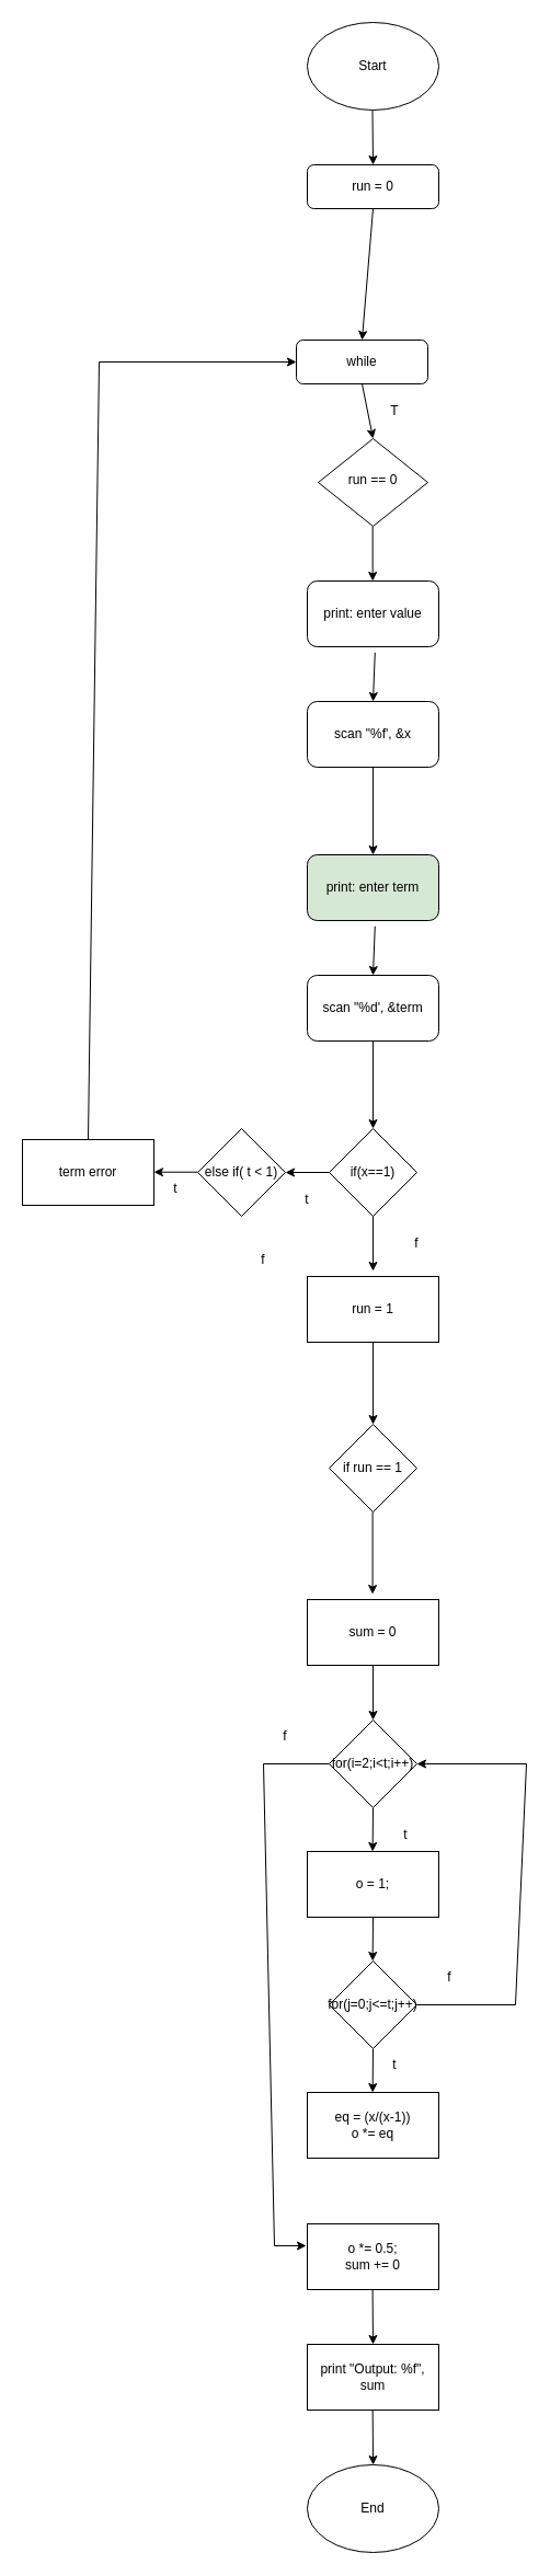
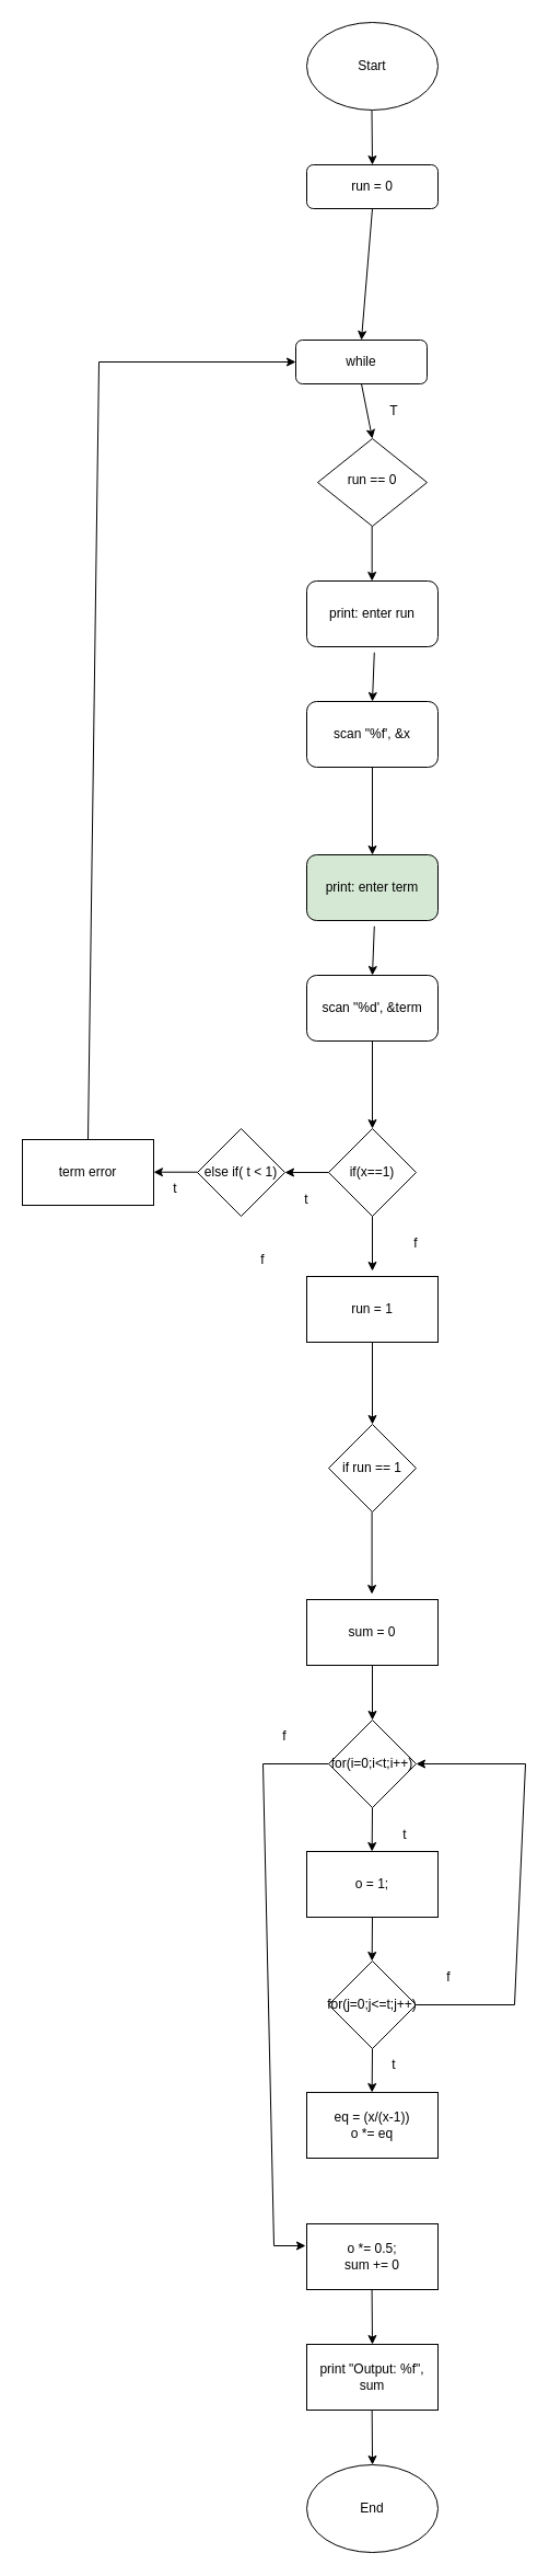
  <mxCell id="0" />
  <mxCell id="1" parent="0" />
  <mxCell id="2" value="while" style="rounded=1;whiteSpace=wrap;html=1;fontSize=12;glass=0;strokeWidth=1;shadow=0;" vertex="1" parent="1"><mxGeometry x="270" y="310" width="120" height="40" as="geometry" /></mxCell>
  <mxCell id="3" value="run == 0" style="rhombus;whiteSpace=wrap;html=1;shadow=0;fontFamily=Helvetica;fontSize=12;align=center;strokeWidth=1;spacing=6;spacingTop=-4;" vertex="1" parent="1"><mxGeometry x="290" y="400" width="100" height="80" as="geometry" /></mxCell>
  <mxCell id="4" value="scan &quot;%f', &amp;amp;x" style="rounded=1;whiteSpace=wrap;html=1;" vertex="1" parent="1"><mxGeometry x="280" y="640" width="120" height="60" as="geometry" /></mxCell>
  <mxCell id="5" value="if(x==1)" style="rhombus;whiteSpace=wrap;html=1;" vertex="1" parent="1"><mxGeometry x="300" y="1030" width="80" height="80" as="geometry" /></mxCell>
  <mxCell id="6" value="" style="endArrow=classic;html=1;rounded=0;exitX=0.5;exitY=1;exitDx=0;exitDy=0;" edge="1" parent="1" source="4"><mxGeometry width="50" height="50" relative="1" as="geometry"><mxPoint x="230" y="820" as="sourcePoint" /><mxPoint x="340" y="780" as="targetPoint" /></mxGeometry></mxCell>
  <mxCell id="7" value="" style="endArrow=classic;html=1;rounded=0;exitX=0.5;exitY=1;exitDx=0;exitDy=0;" edge="1" parent="1" source="5"><mxGeometry width="50" height="50" relative="1" as="geometry"><mxPoint x="330" y="1180" as="sourcePoint" /><mxPoint x="340" y="1160" as="targetPoint" /></mxGeometry></mxCell>
  <mxCell id="8" value="run = 1" style="rounded=0;whiteSpace=wrap;html=1;" vertex="1" parent="1"><mxGeometry x="280" y="1165" width="120" height="60" as="geometry" /></mxCell>
  <mxCell id="9" value="" style="endArrow=classic;html=1;rounded=0;" edge="1" parent="1"><mxGeometry width="50" height="50" relative="1" as="geometry"><mxPoint x="300" y="1070" as="sourcePoint" /><mxPoint x="260" y="1070" as="targetPoint" /></mxGeometry></mxCell>
  <mxCell id="10" value="" style="endArrow=classic;html=1;rounded=0;entryX=0;entryY=0.5;entryDx=0;entryDy=0;exitX=0.5;exitY=0;exitDx=0;exitDy=0;" edge="1" parent="1" target="2" source="27"><mxGeometry width="50" height="50" relative="1" as="geometry"><mxPoint x="220" y="400" as="sourcePoint" /><mxPoint x="110" y="400" as="targetPoint" /><Array as="points"><mxPoint x="90" y="330" /></Array></mxGeometry></mxCell>
  <mxCell id="11" value="Start" style="ellipse;whiteSpace=wrap;html=1;" vertex="1" parent="1"><mxGeometry x="280" y="20" width="120" height="80" as="geometry" /></mxCell>
  <mxCell id="12" value="" style="endArrow=classic;html=1;rounded=0;entryX=0.5;entryY=0;entryDx=0;entryDy=0;exitX=0.5;exitY=1;exitDx=0;exitDy=0;" edge="1" parent="1" source="18" target="2"><mxGeometry width="50" height="50" relative="1" as="geometry"><mxPoint x="350" y="240" as="sourcePoint" /><mxPoint x="270" y="270" as="targetPoint" /></mxGeometry></mxCell>
- <mxCell id="13" value="print: enter value" style="rounded=1;whiteSpace=wrap;html=1;" vertex="1" parent="1"><mxGeometry x="280" y="530" width="120" height="60" as="geometry" /></mxCell>
+ <mxCell id="13" value="print: enter run" style="rounded=1;whiteSpace=wrap;html=1;" vertex="1" parent="1"><mxGeometry x="280" y="530" width="120" height="60" as="geometry" /></mxCell>
  <mxCell id="14" value="" style="endArrow=classic;html=1;rounded=0;exitX=0.515;exitY=1.088;exitDx=0;exitDy=0;exitPerimeter=0;" edge="1" parent="1" source="13"><mxGeometry width="50" height="50" relative="1" as="geometry"><mxPoint x="339.66" y="580" as="sourcePoint" /><mxPoint x="340" y="640" as="targetPoint" /></mxGeometry></mxCell>
  <mxCell id="15" value="" style="endArrow=classic;html=1;rounded=0;exitX=0.5;exitY=1;exitDx=0;exitDy=0;entryX=0.5;entryY=0;entryDx=0;entryDy=0;" edge="1" parent="1" source="2" target="3"><mxGeometry width="50" height="50" relative="1" as="geometry"><mxPoint x="340" y="400" as="sourcePoint" /><mxPoint x="390" y="350" as="targetPoint" /></mxGeometry></mxCell>
  <mxCell id="16" value="" style="endArrow=classic;html=1;rounded=0;exitX=0.5;exitY=1;exitDx=0;exitDy=0;entryX=0.5;entryY=0;entryDx=0;entryDy=0;" edge="1" parent="1"><mxGeometry width="50" height="50" relative="1" as="geometry"><mxPoint x="339.66" y="480" as="sourcePoint" /><mxPoint x="339.66" y="530" as="targetPoint" /></mxGeometry></mxCell>
  <mxCell id="17" value="T" style="text;html=1;strokeColor=none;fillColor=none;align=center;verticalAlign=middle;whiteSpace=wrap;rounded=0;" vertex="1" parent="1"><mxGeometry x="330" y="360" width="60" height="30" as="geometry" /></mxCell>
  <mxCell id="18" value="run = 0" style="rounded=1;whiteSpace=wrap;html=1;fontSize=12;glass=0;strokeWidth=1;shadow=0;" vertex="1" parent="1"><mxGeometry x="280" y="150" width="120" height="40" as="geometry" /></mxCell>
  <mxCell id="19" value="" style="endArrow=classic;html=1;rounded=0;exitX=0.5;exitY=1;exitDx=0;exitDy=0;" edge="1" parent="1"><mxGeometry width="50" height="50" relative="1" as="geometry"><mxPoint x="339.5" y="100" as="sourcePoint" /><mxPoint x="340" y="150" as="targetPoint" /></mxGeometry></mxCell>
  <mxCell id="20" value="scan &quot;%d', &amp;amp;term" style="rounded=1;whiteSpace=wrap;html=1;" vertex="1" parent="1"><mxGeometry x="280" y="890" width="120" height="60" as="geometry" /></mxCell>
  <mxCell id="21" value="" style="endArrow=classic;html=1;rounded=0;exitX=0.5;exitY=1;exitDx=0;exitDy=0;" edge="1" parent="1" source="20"><mxGeometry width="50" height="50" relative="1" as="geometry"><mxPoint x="230" y="1070" as="sourcePoint" /><mxPoint x="340" y="1030" as="targetPoint" /></mxGeometry></mxCell>
  <mxCell id="22" value="print: enter term" style="rounded=1;whiteSpace=wrap;html=1;fillColor=#d5e8d4;" vertex="1" parent="1"><mxGeometry x="280" y="780" width="120" height="60" as="geometry" /></mxCell>
  <mxCell id="23" value="" style="endArrow=classic;html=1;rounded=0;exitX=0.515;exitY=1.088;exitDx=0;exitDy=0;exitPerimeter=0;" edge="1" parent="1" source="22"><mxGeometry width="50" height="50" relative="1" as="geometry"><mxPoint x="339.66" y="830" as="sourcePoint" /><mxPoint x="340" y="890" as="targetPoint" /></mxGeometry></mxCell>
  <mxCell id="24" value="f" style="text;html=1;strokeColor=none;fillColor=none;align=center;verticalAlign=middle;whiteSpace=wrap;rounded=0;" vertex="1" parent="1"><mxGeometry x="350" y="1120" width="60" height="30" as="geometry" /></mxCell>
  <mxCell id="25" value="t" style="text;html=1;strokeColor=none;fillColor=none;align=center;verticalAlign=middle;whiteSpace=wrap;rounded=0;" vertex="1" parent="1"><mxGeometry x="250" y="1080" width="60" height="30" as="geometry" /></mxCell>
  <mxCell id="26" value="else if( t &amp;lt; 1)" style="rhombus;whiteSpace=wrap;html=1;" vertex="1" parent="1"><mxGeometry x="180" y="1030" width="80" height="80" as="geometry" /></mxCell>
  <mxCell id="27" value="term error" style="rounded=0;whiteSpace=wrap;html=1;" vertex="1" parent="1"><mxGeometry x="20" y="1040" width="120" height="60" as="geometry" /></mxCell>
  <mxCell id="28" value="" style="endArrow=classic;html=1;rounded=0;" edge="1" parent="1"><mxGeometry width="50" height="50" relative="1" as="geometry"><mxPoint x="180" y="1069.71" as="sourcePoint" /><mxPoint x="140" y="1069.71" as="targetPoint" /></mxGeometry></mxCell>
  <mxCell id="29" value="t" style="text;html=1;strokeColor=none;fillColor=none;align=center;verticalAlign=middle;whiteSpace=wrap;rounded=0;" vertex="1" parent="1"><mxGeometry x="130" y="1070" width="60" height="30" as="geometry" /></mxCell>
  <mxCell id="30" value="f" style="text;html=1;strokeColor=none;fillColor=none;align=center;verticalAlign=middle;whiteSpace=wrap;rounded=0;" vertex="1" parent="1"><mxGeometry x="210" y="1135" width="60" height="30" as="geometry" /></mxCell>
  <mxCell id="31" value="" style="endArrow=classic;html=1;rounded=0;exitX=0.5;exitY=1;exitDx=0;exitDy=0;" edge="1" parent="1" source="8"><mxGeometry width="50" height="50" relative="1" as="geometry"><mxPoint x="330" y="1320" as="sourcePoint" /><mxPoint x="340" y="1300" as="targetPoint" /></mxGeometry></mxCell>
  <mxCell id="32" value="if run == 1" style="rhombus;whiteSpace=wrap;html=1;" vertex="1" parent="1"><mxGeometry x="300" y="1300" width="80" height="80" as="geometry" /></mxCell>
  <mxCell id="33" value="" style="endArrow=classic;html=1;rounded=0;exitX=0.5;exitY=1;exitDx=0;exitDy=0;" edge="1" parent="1"><mxGeometry width="50" height="50" relative="1" as="geometry"><mxPoint x="339.58" y="1380" as="sourcePoint" /><mxPoint x="339.58" y="1455" as="targetPoint" /></mxGeometry></mxCell>
  <mxCell id="34" value="sum = 0" style="rounded=0;whiteSpace=wrap;html=1;" vertex="1" parent="1"><mxGeometry x="280" y="1460" width="120" height="60" as="geometry" /></mxCell>
  <mxCell id="35" value="" style="endArrow=classic;html=1;rounded=0;entryX=0.5;entryY=0;entryDx=0;entryDy=0;" edge="1" parent="1" target="36"><mxGeometry width="50" height="50" relative="1" as="geometry"><mxPoint x="340" y="1520" as="sourcePoint" /><mxPoint x="390" y="1470" as="targetPoint" /></mxGeometry></mxCell>
- <mxCell id="36" value="for(i=2;i&amp;lt;t;i++)" style="rhombus;whiteSpace=wrap;html=1;" vertex="1" parent="1"><mxGeometry x="300" y="1570" width="80" height="80" as="geometry" /></mxCell>
+ <mxCell id="36" value="for(i=0;i&amp;lt;t;i++)" style="rhombus;whiteSpace=wrap;html=1;" vertex="1" parent="1"><mxGeometry x="300" y="1570" width="80" height="80" as="geometry" /></mxCell>
  <mxCell id="37" value="o = 1;" style="rounded=0;whiteSpace=wrap;html=1;" vertex="1" parent="1"><mxGeometry x="280" y="1690" width="120" height="60" as="geometry" /></mxCell>
  <mxCell id="38" value="" style="endArrow=classic;html=1;rounded=0;entryX=0.5;entryY=0;entryDx=0;entryDy=0;" edge="1" parent="1"><mxGeometry width="50" height="50" relative="1" as="geometry"><mxPoint x="340" y="1650" as="sourcePoint" /><mxPoint x="339.66" y="1690" as="targetPoint" /></mxGeometry></mxCell>
  <mxCell id="39" value="for(j=0;j&amp;lt;=t;j++)" style="rhombus;whiteSpace=wrap;html=1;" vertex="1" parent="1"><mxGeometry x="300" y="1790" width="80" height="80" as="geometry" /></mxCell>
  <mxCell id="40" value="" style="endArrow=classic;html=1;rounded=0;entryX=0.5;entryY=0;entryDx=0;entryDy=0;" edge="1" parent="1"><mxGeometry width="50" height="50" relative="1" as="geometry"><mxPoint x="340" y="1750" as="sourcePoint" /><mxPoint x="339.66" y="1790" as="targetPoint" /></mxGeometry></mxCell>
  <mxCell id="41" value="eq = (x/(x-1))&lt;br&gt;o *= eq" style="rounded=0;whiteSpace=wrap;html=1;" vertex="1" parent="1"><mxGeometry x="280" y="1910" width="120" height="60" as="geometry" /></mxCell>
  <mxCell id="42" value="" style="endArrow=classic;html=1;rounded=0;entryX=0.5;entryY=0;entryDx=0;entryDy=0;" edge="1" parent="1"><mxGeometry width="50" height="50" relative="1" as="geometry"><mxPoint x="340" y="1870" as="sourcePoint" /><mxPoint x="339.66" y="1910" as="targetPoint" /></mxGeometry></mxCell>
  <mxCell id="43" value="o *= 0.5;&lt;br&gt;sum += 0" style="rounded=0;whiteSpace=wrap;html=1;" vertex="1" parent="1"><mxGeometry x="280" y="2030" width="120" height="60" as="geometry" /></mxCell>
  <mxCell id="44" value="print &quot;Output: %f&quot;, sum" style="rounded=0;whiteSpace=wrap;html=1;" vertex="1" parent="1"><mxGeometry x="280" y="2140" width="120" height="60" as="geometry" /></mxCell>
  <mxCell id="45" value="" style="endArrow=classic;html=1;rounded=0;" edge="1" parent="1"><mxGeometry width="50" height="50" relative="1" as="geometry"><mxPoint x="339.58" y="2090" as="sourcePoint" /><mxPoint x="340" y="2140" as="targetPoint" /></mxGeometry></mxCell>
  <mxCell id="46" value="End" style="ellipse;whiteSpace=wrap;html=1;" vertex="1" parent="1"><mxGeometry x="280" y="2250" width="120" height="80" as="geometry" /></mxCell>
  <mxCell id="47" value="" style="endArrow=classic;html=1;rounded=0;" edge="1" parent="1"><mxGeometry width="50" height="50" relative="1" as="geometry"><mxPoint x="339.66" y="2200" as="sourcePoint" /><mxPoint x="340.08" y="2250" as="targetPoint" /></mxGeometry></mxCell>
  <mxCell id="48" value="t" style="text;html=1;strokeColor=none;fillColor=none;align=center;verticalAlign=middle;whiteSpace=wrap;rounded=0;" vertex="1" parent="1"><mxGeometry x="340" y="1660" width="60" height="30" as="geometry" /></mxCell>
  <mxCell id="49" value="t" style="text;html=1;strokeColor=none;fillColor=none;align=center;verticalAlign=middle;whiteSpace=wrap;rounded=0;" vertex="1" parent="1"><mxGeometry x="330" y="1870" width="60" height="30" as="geometry" /></mxCell>
  <mxCell id="50" value="" style="endArrow=classic;html=1;rounded=0;exitX=1;exitY=0.5;exitDx=0;exitDy=0;entryX=1;entryY=0.5;entryDx=0;entryDy=0;" edge="1" parent="1" source="39" target="36"><mxGeometry width="50" height="50" relative="1" as="geometry"><mxPoint x="400" y="1880" as="sourcePoint" /><mxPoint x="450" y="1830" as="targetPoint" /><Array as="points"><mxPoint x="470" y="1830" /><mxPoint x="480" y="1610" /></Array></mxGeometry></mxCell>
  <mxCell id="51" value="" style="endArrow=classic;html=1;rounded=0;exitX=0;exitY=0.5;exitDx=0;exitDy=0;" edge="1" parent="1" source="36"><mxGeometry width="50" height="50" relative="1" as="geometry"><mxPoint x="240" y="1930" as="sourcePoint" /><mxPoint x="279" y="2050" as="targetPoint" /><Array as="points"><mxPoint x="240" y="1610" /><mxPoint x="250" y="2050" /></Array></mxGeometry></mxCell>
  <mxCell id="52" value="f&lt;span style=&quot;color: rgba(0 , 0 , 0 , 0) ; font-family: monospace ; font-size: 0px&quot;&gt;%3CmxGraphModel%3E%3Croot%3E%3CmxCell%20id%3D%220%22%2F%3E%3CmxCell%20id%3D%221%22%20parent%3D%220%22%2F%3E%3CmxCell%20id%3D%222%22%20value%3D%22t%22%20style%3D%22text%3Bhtml%3D1%3BstrokeColor%3Dnone%3BfillColor%3Dnone%3Balign%3Dcenter%3BverticalAlign%3Dmiddle%3BwhiteSpace%3Dwrap%3Brounded%3D0%3B%22%20vertex%3D%221%22%20parent%3D%221%22%3E%3CmxGeometry%20x%3D%22220%22%20y%3D%221430%22%20width%3D%2260%22%20height%3D%2230%22%20as%3D%22geometry%22%2F%3E%3C%2FmxCell%3E%3C%2Froot%3E%3C%2FmxGraphModel%3E&lt;/span&gt;" style="text;html=1;strokeColor=none;fillColor=none;align=center;verticalAlign=middle;whiteSpace=wrap;rounded=0;" vertex="1" parent="1"><mxGeometry x="230" y="1570" width="60" height="30" as="geometry" /></mxCell>
  <mxCell id="53" value="f" style="text;html=1;strokeColor=none;fillColor=none;align=center;verticalAlign=middle;whiteSpace=wrap;rounded=0;" vertex="1" parent="1"><mxGeometry x="380" y="1790" width="60" height="30" as="geometry" /></mxCell>
